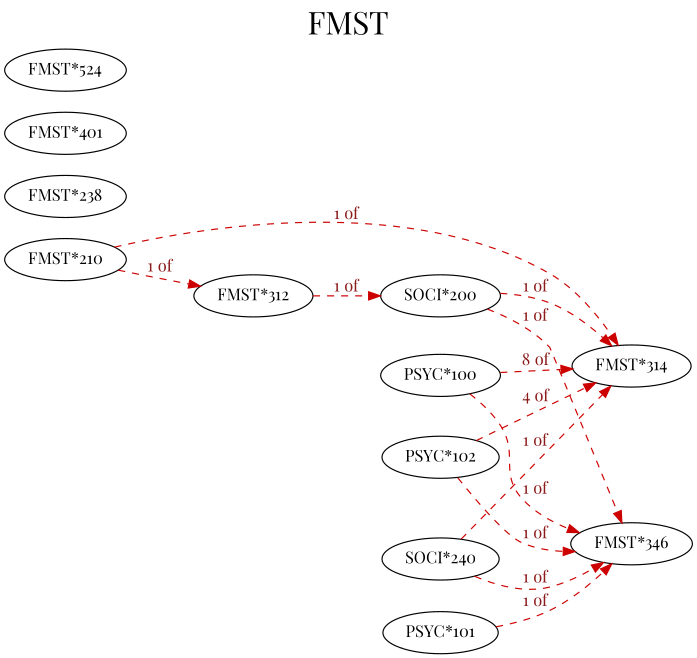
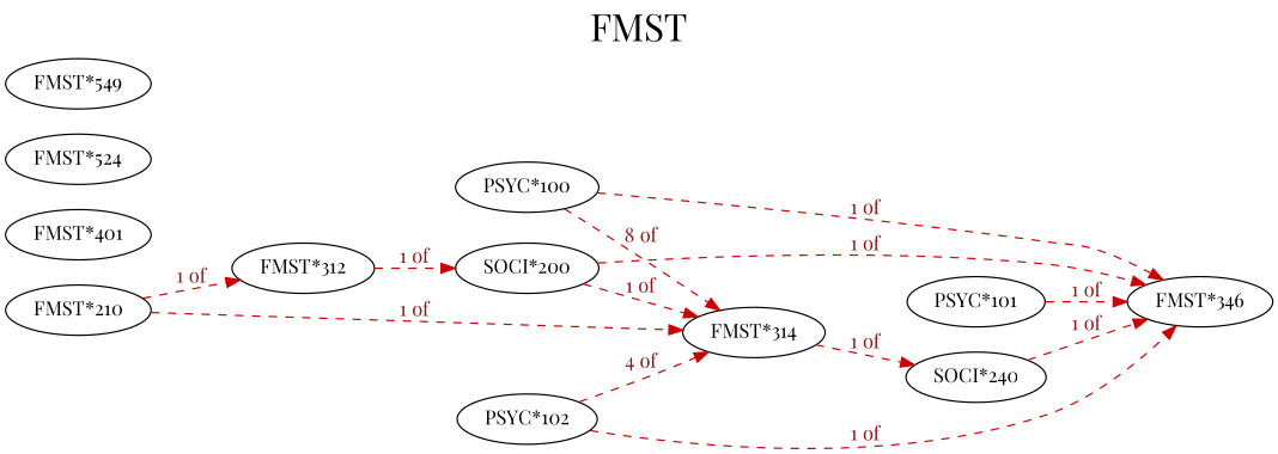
  digraph {
    fontname="Playfair Display"
    fontsize=27
    label=FMST
    labelloc=t
    rankdir=LR
    node [fontname="Playfair Display"]
    edge [color=red3 fontcolor=firebrick4 fontname="Playfair Display" style=dashed]
    "FMST*210"
    "FMST*312"
    "FMST*314"
    "SOCI*200"
-   "FMST*238"
    n6 [label="FMST*346"]
    "PSYC*100"
    "PSYC*101"
    "PSYC*102"
    "SOCI*240"
    n11 [label="FMST*401"]
    "FMST*524"
+   "FMST*549"
    "FMST*210" -> "FMST*312" [label="1 of"]
    "FMST*210" -> "FMST*314" [label="1 of"]
    "FMST*312" -> "SOCI*200" [label="1 of"]
    "SOCI*200" -> "FMST*314" [label="1 of"]
    "SOCI*200" -> n6 [label="1 of"]
    "PSYC*100" -> "FMST*314" [label="8 of"]
    "PSYC*100" -> n6 [label="1 of"]
    "PSYC*101" -> n6 [label="1 of"]
    "PSYC*102" -> "FMST*314" [label="4 of"]
    "PSYC*102" -> n6 [label="1 of"]
-   "SOCI*240" -> "FMST*314" [label="1 of"]
+   "FMST*314" -> "SOCI*240" [label="1 of"]
    "SOCI*240" -> n6 [label="1 of"]
  }
